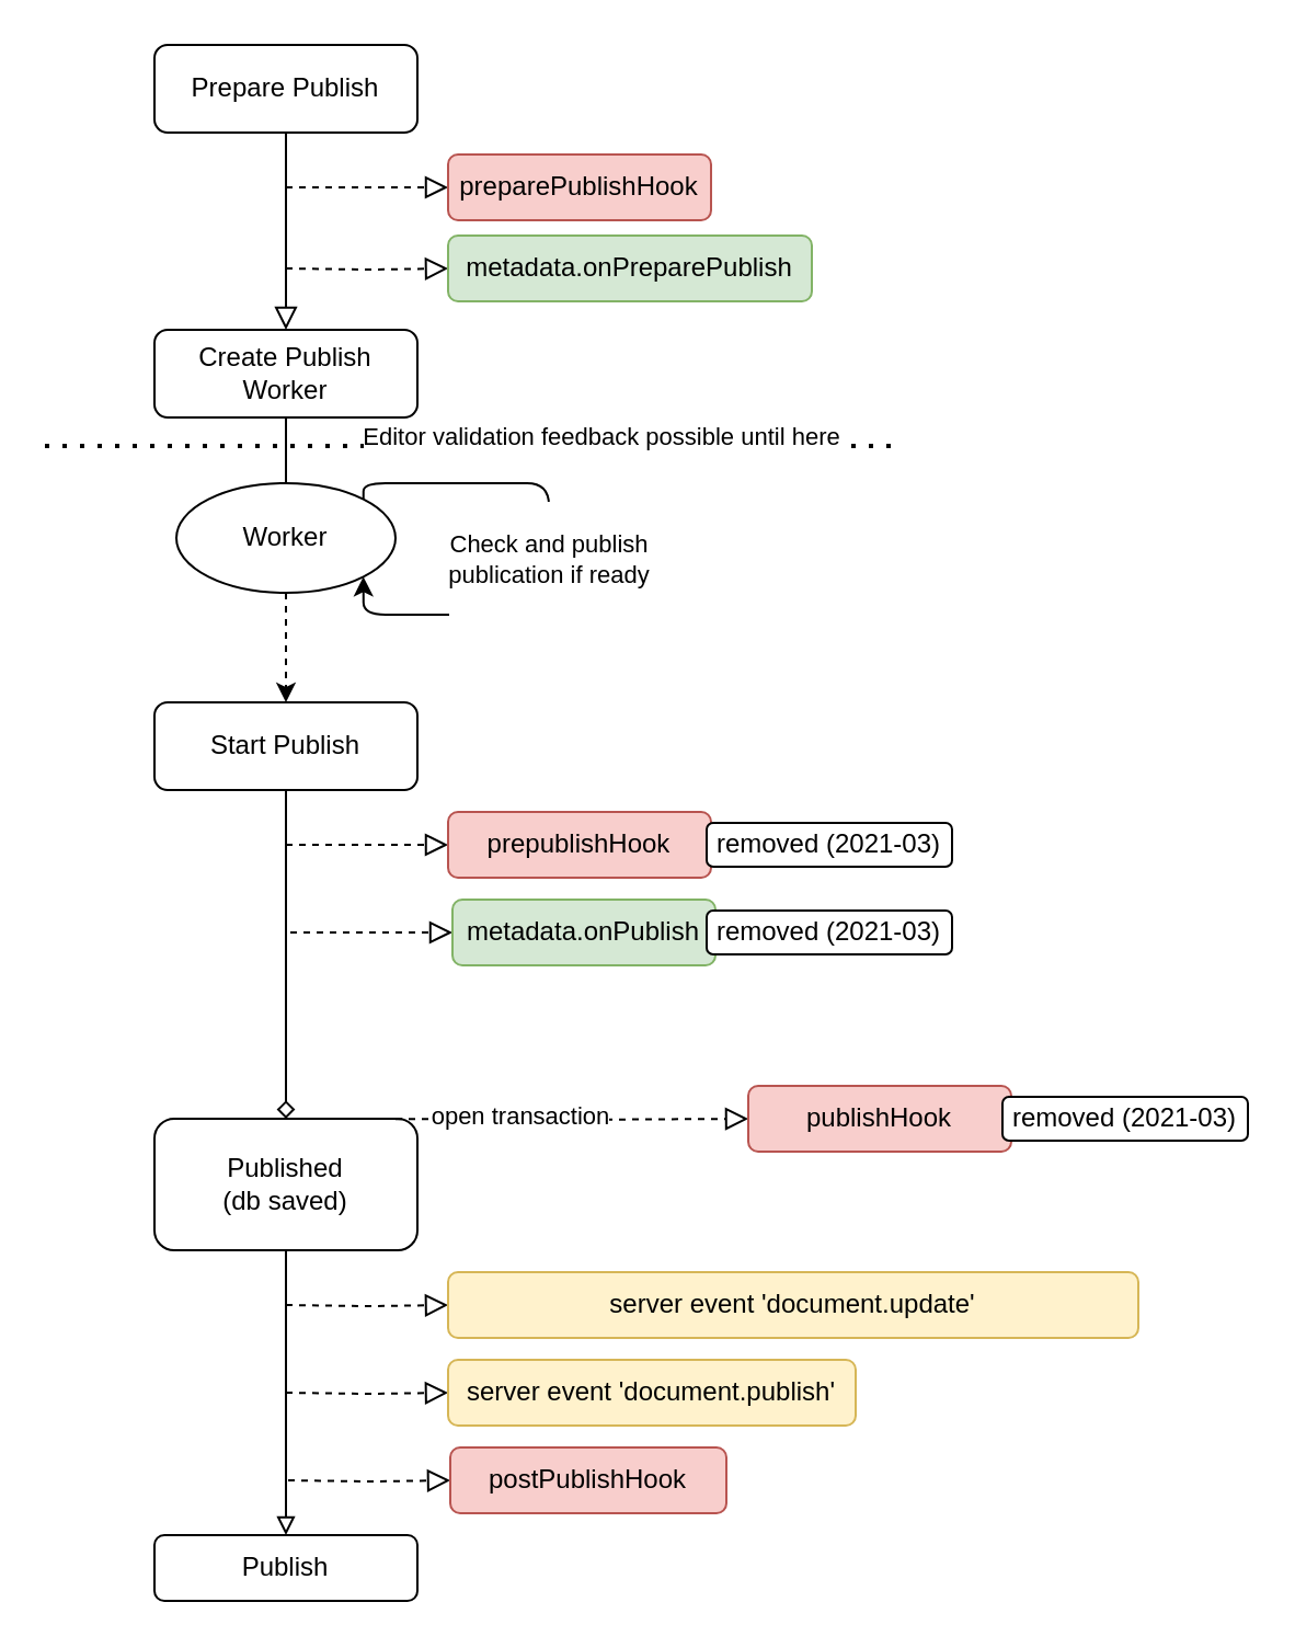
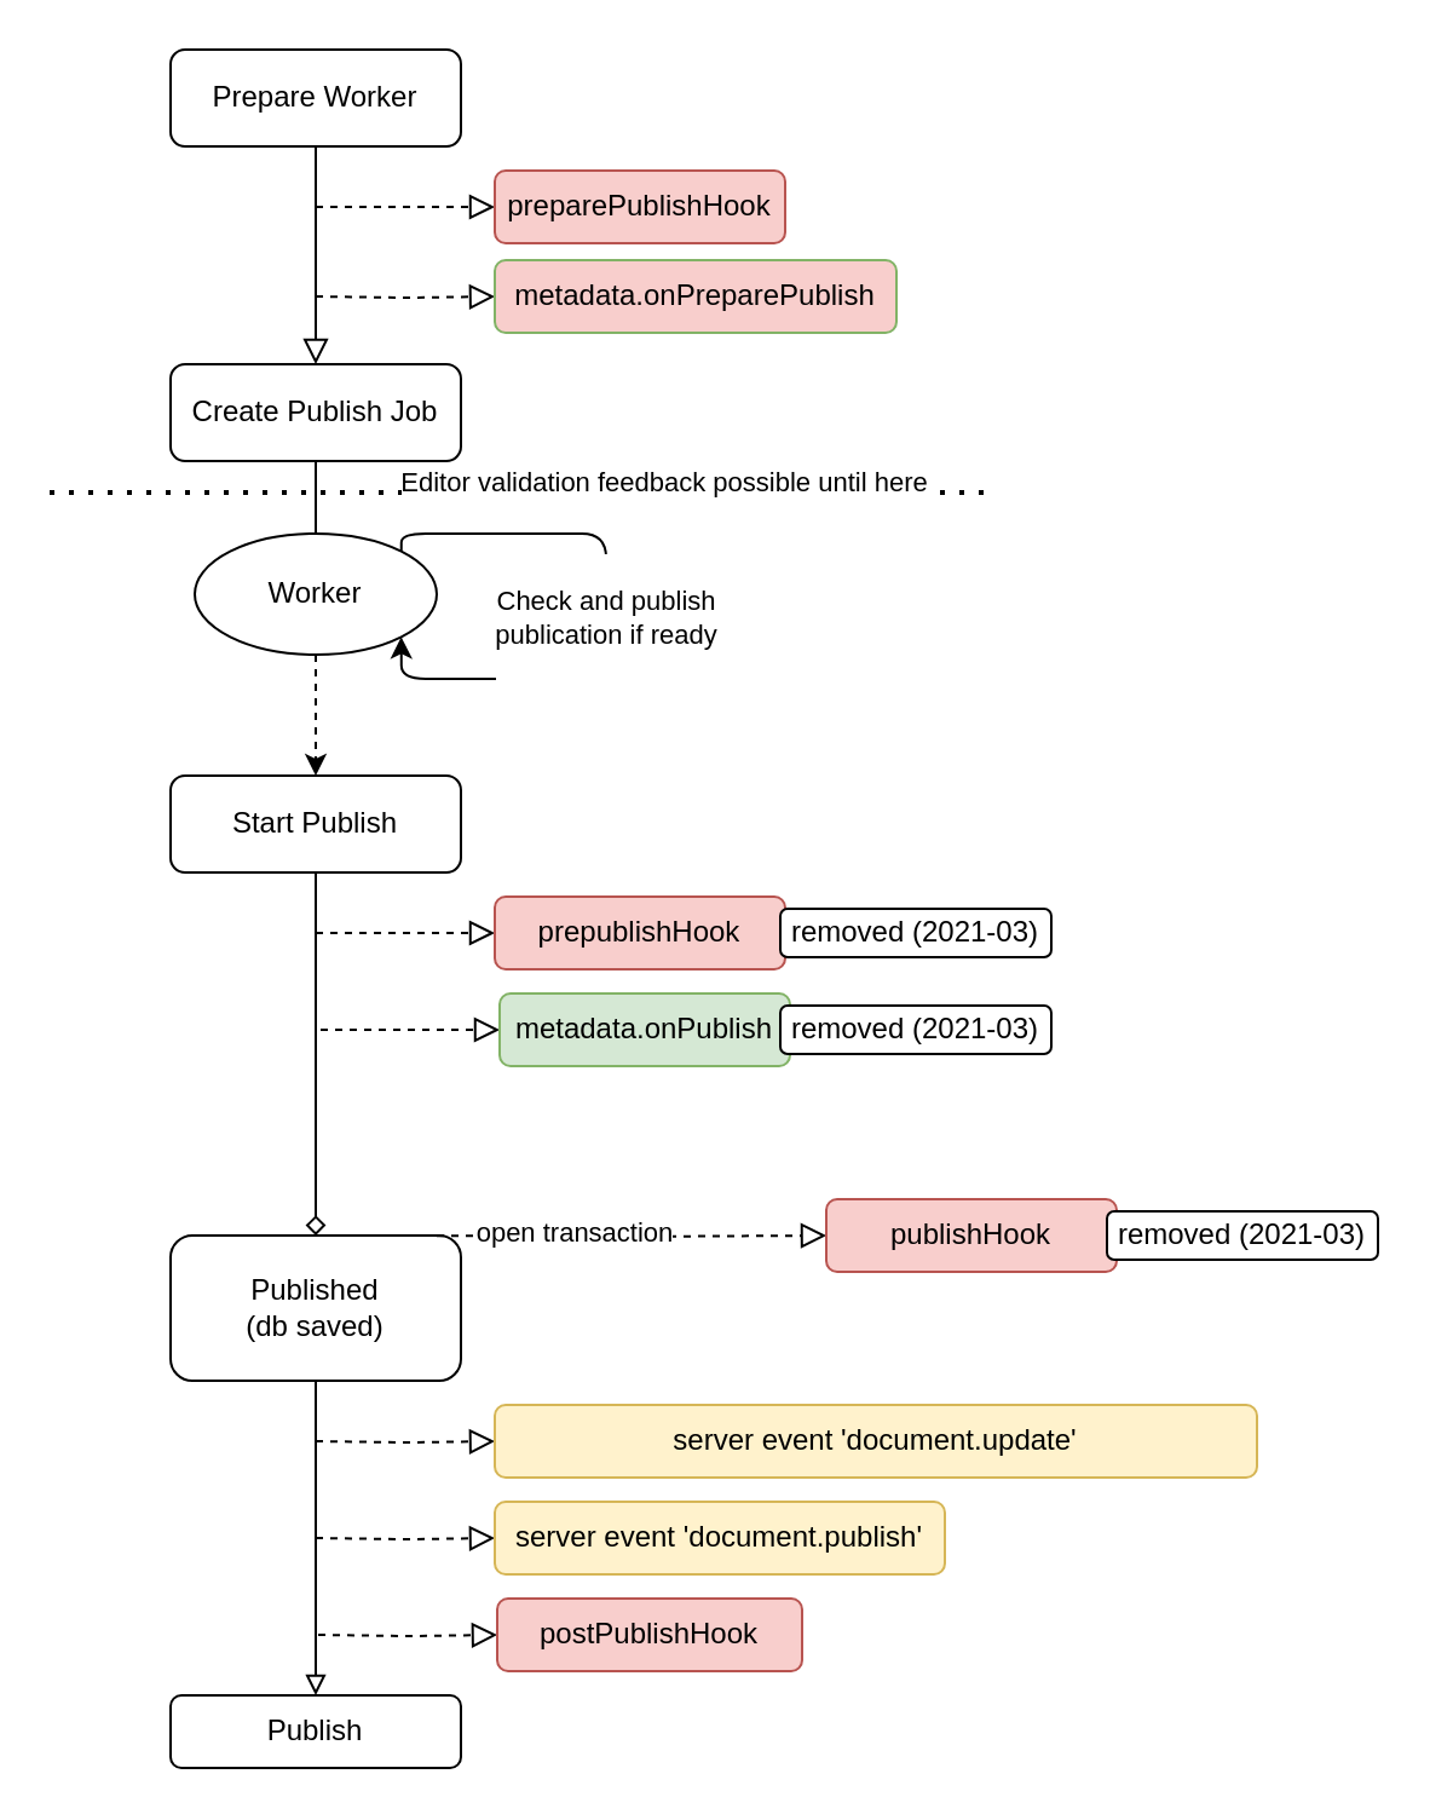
  <mxCell id="0" />
  <mxCell id="1" parent="0" />
  <mxCell id="2" value="" style="rounded=0;html=1;jettySize=auto;orthogonalLoop=1;fontSize=11;endArrow=block;endFill=0;endSize=8;strokeWidth=1;shadow=0;labelBackgroundColor=none;edgeStyle=orthogonalEdgeStyle;entryX=0.5;entryY=0;entryDx=0;entryDy=0;" parent="1" source="3" target="9" edge="1"><mxGeometry relative="1" as="geometry"><mxPoint x="130" y="150" as="targetPoint" /></mxGeometry></mxCell>
- <mxCell id="3" value="Prepare Publish" style="rounded=1;whiteSpace=wrap;html=1;fontSize=12;glass=0;strokeWidth=1;shadow=0;" parent="1" vertex="1"><mxGeometry x="70" y="20" width="120" height="40" as="geometry" /></mxCell>
+ <mxCell id="3" value="Prepare Worker" style="rounded=1;whiteSpace=wrap;html=1;fontSize=12;glass=0;strokeWidth=1;shadow=0;" parent="1" vertex="1"><mxGeometry x="70" y="20" width="120" height="40" as="geometry" /></mxCell>
  <mxCell id="4" value="" style="edgeStyle=orthogonalEdgeStyle;rounded=0;html=1;jettySize=auto;orthogonalLoop=1;fontSize=11;endArrow=block;endFill=0;endSize=8;strokeWidth=1;shadow=0;labelBackgroundColor=none;dashed=1;" parent="1" edge="1"><mxGeometry y="10" relative="1" as="geometry"><mxPoint as="offset" /><mxPoint x="130" y="85" as="sourcePoint" /><mxPoint x="204" y="85" as="targetPoint" /></mxGeometry></mxCell>
  <mxCell id="5" value="preparePublishHook" style="rounded=1;whiteSpace=wrap;html=1;fontSize=12;glass=0;strokeWidth=1;shadow=0;fillColor=#f8cecc;strokeColor=#b85450;" parent="1" vertex="1"><mxGeometry x="204" y="70" width="120" height="30" as="geometry" /></mxCell>
  <mxCell id="6" value="" style="edgeStyle=orthogonalEdgeStyle;rounded=0;html=1;jettySize=auto;orthogonalLoop=1;fontSize=11;endArrow=block;endFill=0;endSize=8;strokeWidth=1;shadow=0;labelBackgroundColor=none;dashed=1;" parent="1" target="7" edge="1"><mxGeometry y="10" relative="1" as="geometry"><mxPoint as="offset" /><mxPoint x="130" y="122" as="sourcePoint" /></mxGeometry></mxCell>
- <mxCell id="7" value="metadata.onPreparePublish" style="rounded=1;whiteSpace=wrap;html=1;fontSize=12;glass=0;strokeWidth=1;shadow=0;fillColor=#d5e8d4;strokeColor=#82b366;" parent="1" vertex="1"><mxGeometry x="204" y="107" width="166" height="30" as="geometry" /></mxCell>
+ <mxCell id="7" value="metadata.onPreparePublish" style="rounded=1;whiteSpace=wrap;html=1;fontSize=12;glass=0;strokeWidth=1;shadow=0;fillColor=#f8cecc;strokeColor=#82b366;" parent="1" vertex="1"><mxGeometry x="204" y="107" width="166" height="30" as="geometry" /></mxCell>
  <mxCell id="8" value="" style="edgeStyle=orthogonalEdgeStyle;rounded=0;orthogonalLoop=1;jettySize=auto;html=1;" parent="1" source="9" edge="1"><mxGeometry relative="1" as="geometry"><mxPoint x="130" y="230" as="targetPoint" /></mxGeometry></mxCell>
- <mxCell id="9" value="Create Publish Worker" style="rounded=1;whiteSpace=wrap;html=1;fontSize=12;glass=0;strokeWidth=1;shadow=0;" parent="1" vertex="1"><mxGeometry x="70" y="150" width="120" height="40" as="geometry" /></mxCell>
+ <mxCell id="9" value="Create Publish Job" style="rounded=1;whiteSpace=wrap;html=1;fontSize=12;glass=0;strokeWidth=1;shadow=0;" parent="1" vertex="1"><mxGeometry x="70" y="150" width="120" height="40" as="geometry" /></mxCell>
  <mxCell id="10" value="" style="edgeStyle=orthogonalEdgeStyle;rounded=0;orthogonalLoop=1;jettySize=auto;html=1;endArrow=diamond;endFill=0;strokeColor=#000000;" parent="1" source="11" target="13" edge="1"><mxGeometry relative="1" as="geometry" /></mxCell>
  <mxCell id="11" value="Start Publish" style="rounded=1;whiteSpace=wrap;html=1;fontSize=12;glass=0;strokeWidth=1;shadow=0;" parent="1" vertex="1"><mxGeometry x="70" y="320" width="120" height="40" as="geometry" /></mxCell>
  <mxCell id="12" value="" style="edgeStyle=orthogonalEdgeStyle;rounded=0;orthogonalLoop=1;jettySize=auto;html=1;endArrow=block;endFill=0;strokeColor=#000000;" parent="1" source="13" edge="1"><mxGeometry relative="1" as="geometry"><mxPoint x="130" y="700" as="targetPoint" /></mxGeometry></mxCell>
  <mxCell id="13" value="Published&lt;br&gt;(db saved)" style="rounded=1;whiteSpace=wrap;html=1;shadow=0;strokeWidth=1;glass=0;" parent="1" vertex="1"><mxGeometry x="70" y="510" width="120" height="60" as="geometry" /></mxCell>
  <mxCell id="14" value="" style="edgeStyle=orthogonalEdgeStyle;rounded=0;html=1;jettySize=auto;orthogonalLoop=1;fontSize=11;endArrow=block;endFill=0;endSize=8;strokeWidth=1;shadow=0;labelBackgroundColor=none;dashed=1;" parent="1" edge="1"><mxGeometry y="10" relative="1" as="geometry"><mxPoint as="offset" /><mxPoint x="130" y="385" as="sourcePoint" /><mxPoint x="204" y="385" as="targetPoint" /></mxGeometry></mxCell>
  <mxCell id="15" value="prepublishHook" style="rounded=1;whiteSpace=wrap;html=1;fontSize=12;glass=0;strokeWidth=1;shadow=0;fillColor=#f8cecc;strokeColor=#b85450;" parent="1" vertex="1"><mxGeometry x="204" y="370" width="120" height="30" as="geometry" /></mxCell>
  <mxCell id="16" value="" style="edgeStyle=orthogonalEdgeStyle;rounded=0;html=1;jettySize=auto;orthogonalLoop=1;fontSize=11;endArrow=block;endFill=0;endSize=8;strokeWidth=1;shadow=0;labelBackgroundColor=none;dashed=1;" parent="1" edge="1"><mxGeometry y="10" relative="1" as="geometry"><mxPoint as="offset" /><mxPoint x="132" y="425" as="sourcePoint" /><mxPoint x="206" y="425" as="targetPoint" /></mxGeometry></mxCell>
  <mxCell id="17" value="metadata.onPublish" style="rounded=1;whiteSpace=wrap;html=1;fontSize=12;glass=0;strokeWidth=1;shadow=0;fillColor=#d5e8d4;strokeColor=#82b366;" parent="1" vertex="1"><mxGeometry x="206" y="410" width="120" height="30" as="geometry" /></mxCell>
  <mxCell id="18" value="" style="edgeStyle=orthogonalEdgeStyle;rounded=0;html=1;jettySize=auto;orthogonalLoop=1;fontSize=11;endArrow=block;endFill=0;endSize=8;strokeWidth=1;shadow=0;labelBackgroundColor=none;dashed=1;entryX=0;entryY=0.5;entryDx=0;entryDy=0;" parent="1" target="20" edge="1"><mxGeometry y="10" relative="1" as="geometry"><mxPoint as="offset" /><mxPoint x="168" y="510" as="sourcePoint" /><mxPoint x="242" y="510" as="targetPoint" /></mxGeometry></mxCell>
  <mxCell id="19" value="open transaction" style="edgeLabel;html=1;align=center;verticalAlign=middle;resizable=0;points=[];" parent="18" vertex="1" connectable="0"><mxGeometry x="-0.213" y="2" relative="1" as="geometry"><mxPoint as="offset" /></mxGeometry></mxCell>
  <mxCell id="20" value="publishHook" style="rounded=1;whiteSpace=wrap;html=1;fontSize=12;glass=0;strokeWidth=1;shadow=0;fillColor=#f8cecc;strokeColor=#b85450;" parent="1" vertex="1"><mxGeometry x="341" y="495" width="120" height="30" as="geometry" /></mxCell>
  <mxCell id="21" value="" style="edgeStyle=orthogonalEdgeStyle;rounded=0;html=1;jettySize=auto;orthogonalLoop=1;fontSize=11;endArrow=block;endFill=0;endSize=8;strokeWidth=1;shadow=0;labelBackgroundColor=none;dashed=1;" parent="1" target="22" edge="1"><mxGeometry y="10" relative="1" as="geometry"><mxPoint as="offset" /><mxPoint x="130" y="595" as="sourcePoint" /></mxGeometry></mxCell>
  <mxCell id="22" value="server event 'document.update'" style="rounded=1;whiteSpace=wrap;html=1;fontSize=12;glass=0;strokeWidth=1;shadow=0;fillColor=#fff2cc;strokeColor=#d6b656;" parent="1" vertex="1"><mxGeometry x="204" y="580" width="315" height="30" as="geometry" /></mxCell>
  <mxCell id="23" value="" style="edgeStyle=orthogonalEdgeStyle;rounded=0;html=1;jettySize=auto;orthogonalLoop=1;fontSize=11;endArrow=block;endFill=0;endSize=8;strokeWidth=1;shadow=0;labelBackgroundColor=none;dashed=1;" parent="1" target="24" edge="1"><mxGeometry y="10" relative="1" as="geometry"><mxPoint as="offset" /><mxPoint x="130" y="635" as="sourcePoint" /></mxGeometry></mxCell>
  <mxCell id="24" value="server event 'document.publish'" style="rounded=1;whiteSpace=wrap;html=1;fontSize=12;glass=0;strokeWidth=1;shadow=0;fillColor=#fff2cc;strokeColor=#d6b656;" parent="1" vertex="1"><mxGeometry x="204" y="620" width="186" height="30" as="geometry" /></mxCell>
  <mxCell id="25" value="" style="edgeStyle=orthogonalEdgeStyle;rounded=0;html=1;jettySize=auto;orthogonalLoop=1;fontSize=11;endArrow=block;endFill=0;endSize=8;strokeWidth=1;shadow=0;labelBackgroundColor=none;dashed=1;" parent="1" target="26" edge="1"><mxGeometry y="10" relative="1" as="geometry"><mxPoint as="offset" /><mxPoint x="131" y="675" as="sourcePoint" /></mxGeometry></mxCell>
  <mxCell id="26" value="postPublishHook" style="rounded=1;whiteSpace=wrap;html=1;fontSize=12;glass=0;strokeWidth=1;shadow=0;fillColor=#f8cecc;strokeColor=#b85450;" parent="1" vertex="1"><mxGeometry x="205" y="660" width="126" height="30" as="geometry" /></mxCell>
  <mxCell id="27" value="" style="edgeStyle=orthogonalEdgeStyle;rounded=1;orthogonalLoop=1;jettySize=auto;html=1;dashed=1;" parent="1" source="28" target="11" edge="1"><mxGeometry relative="1" as="geometry" /></mxCell>
  <mxCell id="28" value="Worker" style="ellipse;whiteSpace=wrap;html=1;rounded=1;shadow=0;strokeWidth=1;glass=0;" parent="1" vertex="1"><mxGeometry x="80" y="220" width="100" height="50" as="geometry" /></mxCell>
  <mxCell id="29" style="edgeStyle=orthogonalEdgeStyle;rounded=1;orthogonalLoop=1;jettySize=auto;html=1;exitX=1;exitY=0;exitDx=0;exitDy=0;entryX=1;entryY=1;entryDx=0;entryDy=0;" parent="1" source="28" target="28" edge="1"><mxGeometry relative="1" as="geometry"><mxPoint x="220" y="210" as="sourcePoint" /><mxPoint x="180" y="290" as="targetPoint" /><Array as="points"><mxPoint x="165" y="220" /><mxPoint x="250" y="220" /><mxPoint x="250" y="280" /><mxPoint x="165" y="280" /></Array></mxGeometry></mxCell>
  <mxCell id="30" value="&lt;br&gt;Check and publish &lt;br&gt;publication if ready&lt;br&gt;&amp;nbsp;" style="edgeLabel;html=1;align=center;verticalAlign=middle;resizable=0;points=[];" parent="29" vertex="1" connectable="0"><mxGeometry x="-0.011" y="-1" relative="1" as="geometry"><mxPoint as="offset" /></mxGeometry></mxCell>
  <mxCell id="31" value="" style="endArrow=none;dashed=1;html=1;dashPattern=1 3;strokeWidth=2;rounded=1;" parent="1" edge="1"><mxGeometry width="50" height="50" relative="1" as="geometry"><mxPoint x="20" y="203" as="sourcePoint" /><mxPoint x="410" y="203" as="targetPoint" /></mxGeometry></mxCell>
  <mxCell id="32" value="Editor validation feedback possible until here&lt;br&gt;" style="edgeLabel;html=1;align=center;verticalAlign=middle;resizable=0;points=[];" parent="31" vertex="1" connectable="0"><mxGeometry x="0.297" y="5" relative="1" as="geometry"><mxPoint as="offset" /></mxGeometry></mxCell>
  <mxCell id="33" value="Publish" style="whiteSpace=wrap;html=1;rounded=1;shadow=0;strokeWidth=1;glass=0;" parent="1" vertex="1"><mxGeometry x="70" y="700" width="120" height="30" as="geometry" /></mxCell>
  <mxCell id="34" value="removed (2021-03)" style="rounded=1;whiteSpace=wrap;html=1;shadow=0;strokeWidth=1;glass=0;" parent="1" vertex="1"><mxGeometry x="322" y="375" width="112" height="20" as="geometry" /></mxCell>
  <mxCell id="35" value="removed (2021-03)" style="rounded=1;whiteSpace=wrap;html=1;shadow=0;strokeWidth=1;glass=0;" parent="1" vertex="1"><mxGeometry x="457" y="500" width="112" height="20" as="geometry" /></mxCell>
  <mxCell id="36" value="removed (2021-03)" style="rounded=1;whiteSpace=wrap;html=1;shadow=0;strokeWidth=1;glass=0;" parent="1" vertex="1"><mxGeometry x="322" y="415" width="112" height="20" as="geometry" /></mxCell>
